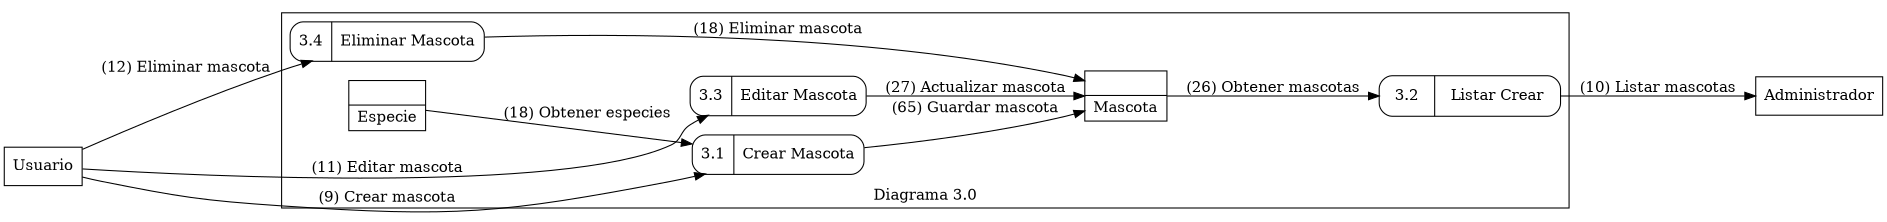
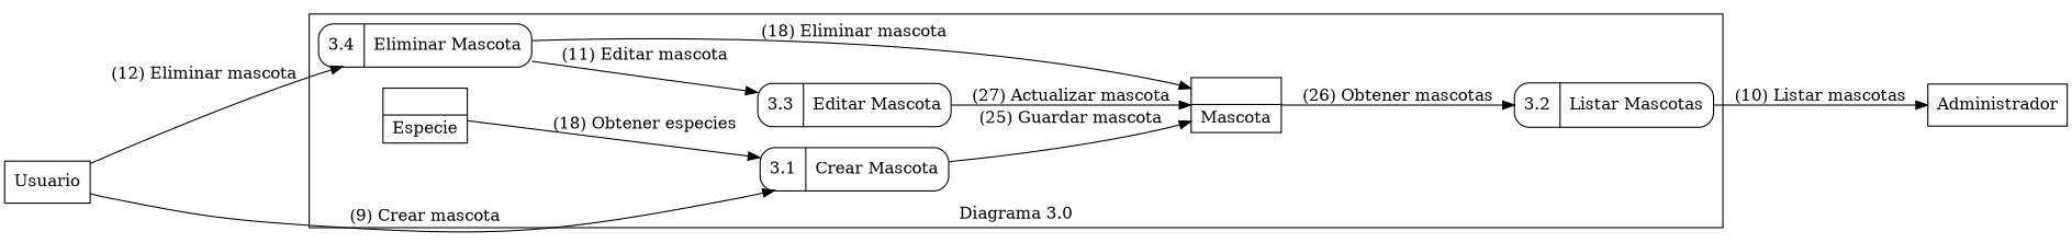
  digraph {
    rankdir=LR
    node [shape=Mrecord]
    n1 [label="{<f0>3.1|<f1>Crear Mascota}"]
-   n2 [label="{<f0>3.2|<f1>Listar Crear}"]
+   n2 [label="{<f0>3.2|<f1>Listar Mascotas}"]
    n3 [label="{<f0>3.3|<f1>Editar Mascota}"]
    n4 [label="{<f0>3.4|<f1>Eliminar Mascota}"]
    n5 [label="<f0> |<f1> Especie" shape=record]
    n6 [label="<f0> |<f1> Mascota" shape=record]
    n7 [label=Administrador shape=box]
    n8 [label=Usuario shape=box]
    subgraph cluster_1 {
      label="Diagrama 3.0"
      labelloc=b
      n1
      n2
      n3
      n4
      n5
      n6
    }
    subgraph sub_2 {
      n7
      n8
    }
-   n1 -> n6 [label="(65) Guardar mascota"]
+   n1 -> n6 [label="(25) Guardar mascota"]
    n2 -> n7 [label="(10) Listar mascotas"]
    n3 -> n6 [label="(27) Actualizar mascota"]
    n4 -> n6 [label="(18) Eliminar mascota"]
    n5 -> n1 [label="(18) Obtener especies"]
    n6 -> n2 [label="(26) Obtener mascotas"]
    n8 -> n1 [label="(9) Crear mascota"]
-   n8 -> n3 [label="(11) Editar mascota"]
+   n4 -> n3 [label="(11) Editar mascota"]
    n8 -> n4 [label="(12) Eliminar mascota"]
  }
